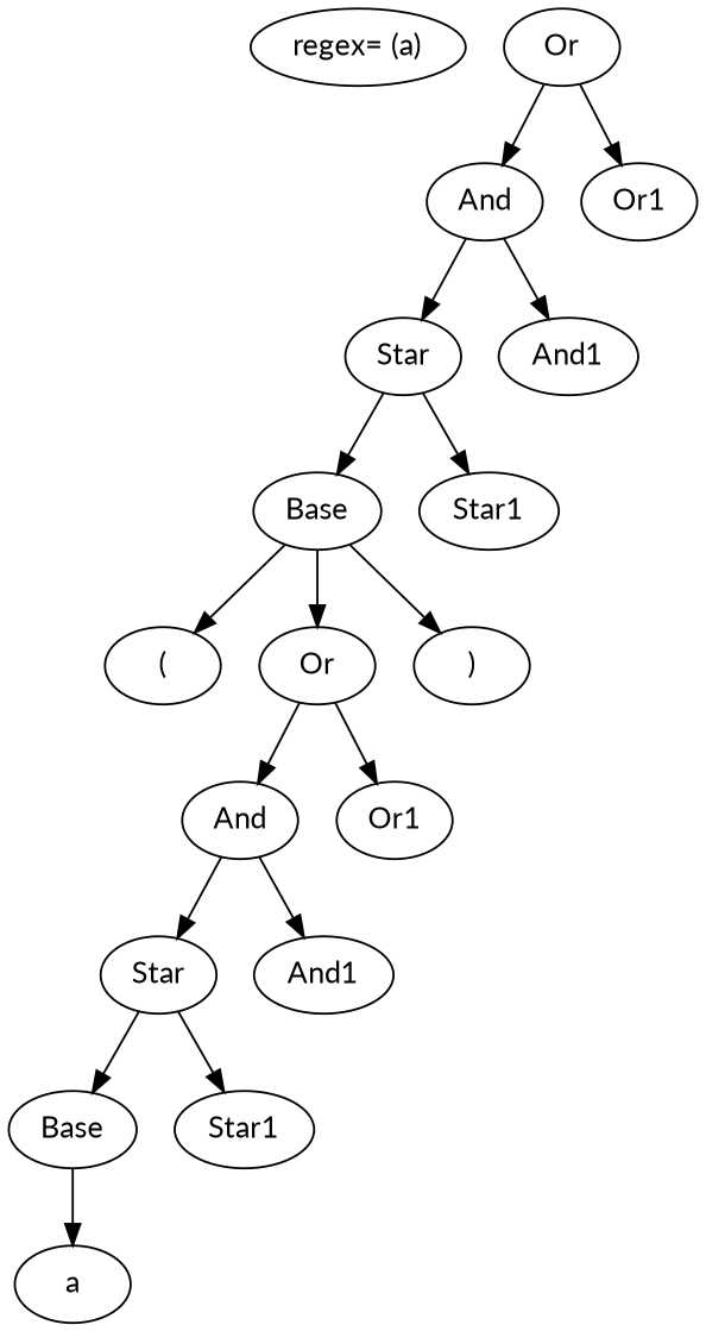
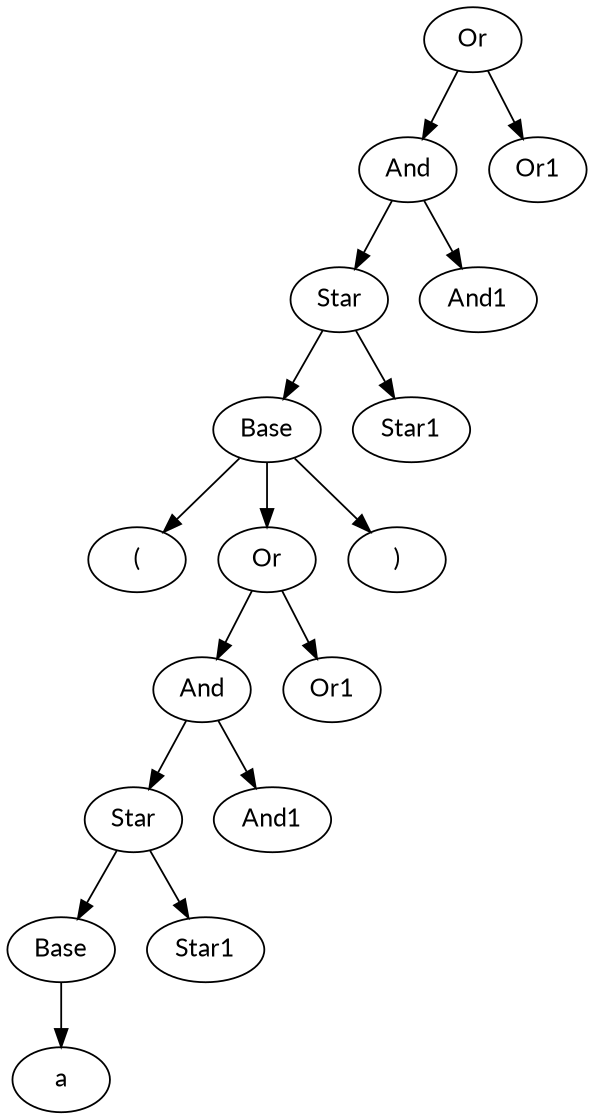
  digraph {
    fontname=Lato
    node [fontname=Lato]
    edge [fontname=Lato]
-   n1 [label="regex= (a)"]
    n2 [label=Or]
    n3 [label=And]
    n4 [label=Or1]
    n5 [label=Star]
    n6 [label=And1]
    n7 [label=Base]
    n8 [label=Star1]
    n9 [label="("]
    n10 [label=Or]
    n11 [label=")"]
    n12 [label=And]
    n13 [label=Or1]
    n14 [label=Star]
    n15 [label=And1]
    n16 [label=Base]
    n17 [label=Star1]
    n18 [label=a]
    n2 -> n3
    n2 -> n4
    n3 -> n5
    n3 -> n6
    n5 -> n7
    n5 -> n8
    n7 -> n9
    n7 -> n10
    n7 -> n11
    n10 -> n12
    n10 -> n13
    n12 -> n14
    n12 -> n15
    n14 -> n16
    n14 -> n17
    n16 -> n18
  }
